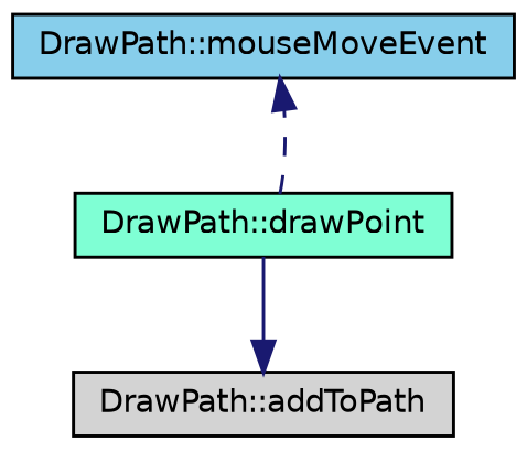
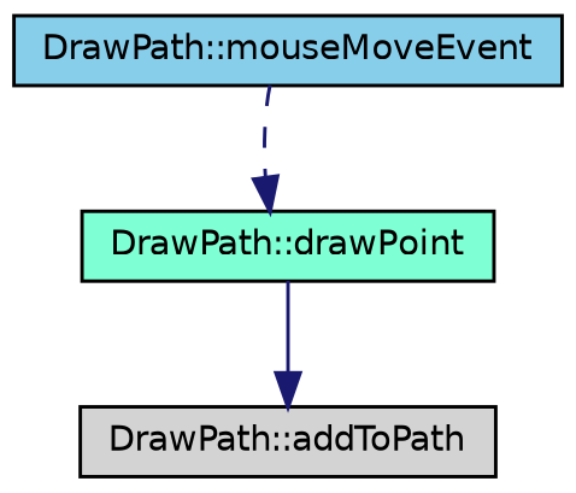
  digraph {
    rankdir=TB
    node [color=black fontname=Helvetica fontsize=10 shape=record style=filled]
    edge [color=midnightblue fontname=Helvetica fontsize=10 labelfontname=Helvetica labelfontsize=10]
    n1 [fillcolor=skyblue fontcolor=black height=0.2 label="DrawPath::mouseMoveEvent" width=0.4]
    n2 [fillcolor=aquamarine height=0.2 label="DrawPath::drawPoint" width=0.4]
    n3 [fillcolor=lightgrey height=0.2 label="DrawPath::addToPath" width=0.4]
-   n2 -> n1 [style=dashed]
+   n1 -> n2 [style=dashed]
    n2 -> n3 [style=solid]
  }
